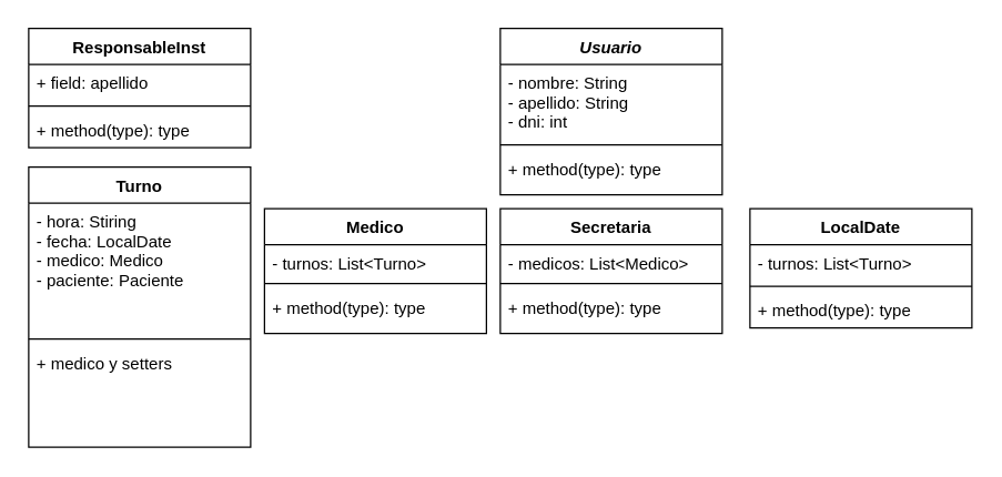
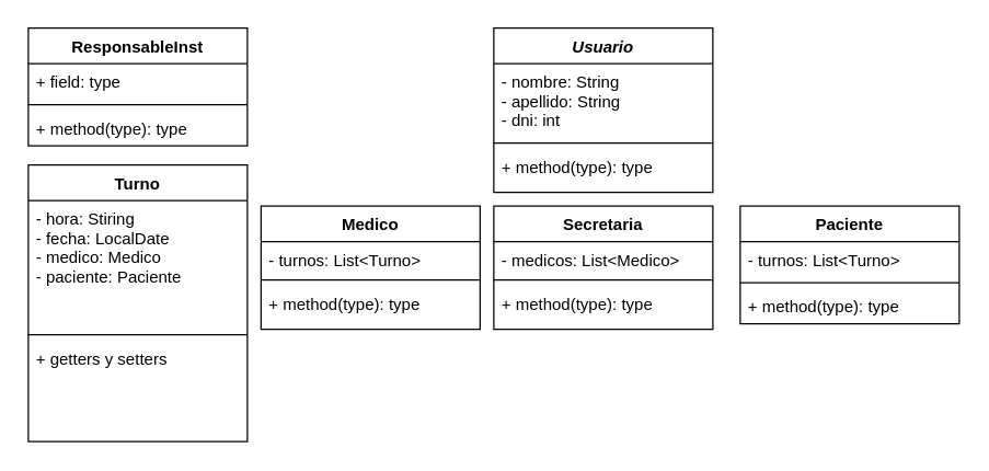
  <mxCell id="0" />
  <mxCell id="1" parent="0" />
  <mxCell id="2" value="ResponsableInst" style="swimlane;fontStyle=1;align=center;verticalAlign=top;childLayout=stackLayout;horizontal=1;startSize=26;horizontalStack=0;resizeParent=1;resizeParentMax=0;resizeLast=0;collapsible=1;marginBottom=0;" parent="1" vertex="1"><mxGeometry x="20" y="20" width="160" height="86" as="geometry" /></mxCell>
- <mxCell id="3" value="+ field: apellido" style="text;strokeColor=none;fillColor=none;align=left;verticalAlign=top;spacingLeft=4;spacingRight=4;overflow=hidden;rotatable=0;points=[[0,0.5],[1,0.5]];portConstraint=eastwest;" parent="2" vertex="1"><mxGeometry y="26" width="160" height="26" as="geometry" /></mxCell>
+ <mxCell id="3" value="+ field: type" style="text;strokeColor=none;fillColor=none;align=left;verticalAlign=top;spacingLeft=4;spacingRight=4;overflow=hidden;rotatable=0;points=[[0,0.5],[1,0.5]];portConstraint=eastwest;" parent="2" vertex="1"><mxGeometry y="26" width="160" height="26" as="geometry" /></mxCell>
  <mxCell id="4" value="" style="line;strokeWidth=1;fillColor=none;align=left;verticalAlign=middle;spacingTop=-1;spacingLeft=3;spacingRight=3;rotatable=0;labelPosition=right;points=[];portConstraint=eastwest;" parent="2" vertex="1"><mxGeometry y="52" width="160" height="8" as="geometry" /></mxCell>
  <mxCell id="5" value="+ method(type): type" style="text;strokeColor=none;fillColor=none;align=left;verticalAlign=top;spacingLeft=4;spacingRight=4;overflow=hidden;rotatable=0;points=[[0,0.5],[1,0.5]];portConstraint=eastwest;" parent="2" vertex="1"><mxGeometry y="60" width="160" height="26" as="geometry" /></mxCell>
  <mxCell id="6" value="Turno" style="swimlane;fontStyle=1;align=center;verticalAlign=top;childLayout=stackLayout;horizontal=1;startSize=26;horizontalStack=0;resizeParent=1;resizeParentMax=0;resizeLast=0;collapsible=1;marginBottom=0;" parent="1" vertex="1"><mxGeometry x="20" y="120" width="160" height="202" as="geometry" /></mxCell>
  <mxCell id="7" value="- hora: Stiring&#10;- fecha: LocalDate&#10;- medico: Medico&#10;- paciente: Paciente" style="text;strokeColor=none;fillColor=none;align=left;verticalAlign=top;spacingLeft=4;spacingRight=4;overflow=hidden;rotatable=0;points=[[0,0.5],[1,0.5]];portConstraint=eastwest;" parent="6" vertex="1"><mxGeometry y="26" width="160" height="94" as="geometry" /></mxCell>
  <mxCell id="8" value="" style="line;strokeWidth=1;fillColor=none;align=left;verticalAlign=middle;spacingTop=-1;spacingLeft=3;spacingRight=3;rotatable=0;labelPosition=right;points=[];portConstraint=eastwest;" parent="6" vertex="1"><mxGeometry y="120" width="160" height="8" as="geometry" /></mxCell>
- <mxCell id="9" value="+ medico y setters" style="text;strokeColor=none;fillColor=none;align=left;verticalAlign=top;spacingLeft=4;spacingRight=4;overflow=hidden;rotatable=0;points=[[0,0.5],[1,0.5]];portConstraint=eastwest;" parent="6" vertex="1"><mxGeometry y="128" width="160" height="74" as="geometry" /></mxCell>
+ <mxCell id="9" value="+ getters y setters" style="text;strokeColor=none;fillColor=none;align=left;verticalAlign=top;spacingLeft=4;spacingRight=4;overflow=hidden;rotatable=0;points=[[0,0.5],[1,0.5]];portConstraint=eastwest;" parent="6" vertex="1"><mxGeometry y="128" width="160" height="74" as="geometry" /></mxCell>
  <mxCell id="10" value="Medico" style="swimlane;fontStyle=1;align=center;verticalAlign=top;childLayout=stackLayout;horizontal=1;startSize=26;horizontalStack=0;resizeParent=1;resizeParentMax=0;resizeLast=0;collapsible=1;marginBottom=0;" parent="1" vertex="1"><mxGeometry x="190" y="150" width="160" height="90" as="geometry" /></mxCell>
  <mxCell id="11" value="- turnos: List&lt;Turno&gt;" style="text;strokeColor=none;fillColor=none;align=left;verticalAlign=top;spacingLeft=4;spacingRight=4;overflow=hidden;rotatable=0;points=[[0,0.5],[1,0.5]];portConstraint=eastwest;" parent="10" vertex="1"><mxGeometry y="26" width="160" height="24" as="geometry" /></mxCell>
  <mxCell id="12" value="" style="line;strokeWidth=1;fillColor=none;align=left;verticalAlign=middle;spacingTop=-1;spacingLeft=3;spacingRight=3;rotatable=0;labelPosition=right;points=[];portConstraint=eastwest;" parent="10" vertex="1"><mxGeometry y="50" width="160" height="8" as="geometry" /></mxCell>
  <mxCell id="13" value="+ method(type): type" style="text;strokeColor=none;fillColor=none;align=left;verticalAlign=top;spacingLeft=4;spacingRight=4;overflow=hidden;rotatable=0;points=[[0,0.5],[1,0.5]];portConstraint=eastwest;" parent="10" vertex="1"><mxGeometry y="58" width="160" height="32" as="geometry" /></mxCell>
  <mxCell id="14" value="Usuario" style="swimlane;fontStyle=3;align=center;verticalAlign=top;childLayout=stackLayout;horizontal=1;startSize=26;horizontalStack=0;resizeParent=1;resizeParentMax=0;resizeLast=0;collapsible=1;marginBottom=0;" parent="1" vertex="1"><mxGeometry x="360" y="20" width="160" height="120" as="geometry" /></mxCell>
  <mxCell id="15" value="- nombre: String&#10;- apellido: String&#10;- dni: int" style="text;strokeColor=none;fillColor=none;align=left;verticalAlign=top;spacingLeft=4;spacingRight=4;overflow=hidden;rotatable=0;points=[[0,0.5],[1,0.5]];portConstraint=eastwest;" parent="14" vertex="1"><mxGeometry y="26" width="160" height="54" as="geometry" /></mxCell>
  <mxCell id="16" value="" style="line;strokeWidth=1;fillColor=none;align=left;verticalAlign=middle;spacingTop=-1;spacingLeft=3;spacingRight=3;rotatable=0;labelPosition=right;points=[];portConstraint=eastwest;" parent="14" vertex="1"><mxGeometry y="80" width="160" height="8" as="geometry" /></mxCell>
  <mxCell id="17" value="+ method(type): type" style="text;strokeColor=none;fillColor=none;align=left;verticalAlign=top;spacingLeft=4;spacingRight=4;overflow=hidden;rotatable=0;points=[[0,0.5],[1,0.5]];portConstraint=eastwest;" parent="14" vertex="1"><mxGeometry y="88" width="160" height="32" as="geometry" /></mxCell>
  <mxCell id="18" style="edgeStyle=orthogonalEdgeStyle;rounded=0;orthogonalLoop=1;jettySize=auto;html=1;exitX=1;exitY=0.5;exitDx=0;exitDy=0;" parent="14" source="17" target="17" edge="1"><mxGeometry relative="1" as="geometry" /></mxCell>
  <mxCell id="19" value="Secretaria" style="swimlane;fontStyle=1;align=center;verticalAlign=top;childLayout=stackLayout;horizontal=1;startSize=26;horizontalStack=0;resizeParent=1;resizeParentMax=0;resizeLast=0;collapsible=1;marginBottom=0;" parent="1" vertex="1"><mxGeometry x="360" y="150" width="160" height="90" as="geometry" /></mxCell>
  <mxCell id="20" value="- medicos: List&lt;Medico&gt;" style="text;strokeColor=none;fillColor=none;align=left;verticalAlign=top;spacingLeft=4;spacingRight=4;overflow=hidden;rotatable=0;points=[[0,0.5],[1,0.5]];portConstraint=eastwest;" parent="19" vertex="1"><mxGeometry y="26" width="160" height="24" as="geometry" /></mxCell>
  <mxCell id="21" value="" style="line;strokeWidth=1;fillColor=none;align=left;verticalAlign=middle;spacingTop=-1;spacingLeft=3;spacingRight=3;rotatable=0;labelPosition=right;points=[];portConstraint=eastwest;" parent="19" vertex="1"><mxGeometry y="50" width="160" height="8" as="geometry" /></mxCell>
  <mxCell id="22" value="+ method(type): type" style="text;strokeColor=none;fillColor=none;align=left;verticalAlign=top;spacingLeft=4;spacingRight=4;overflow=hidden;rotatable=0;points=[[0,0.5],[1,0.5]];portConstraint=eastwest;" parent="19" vertex="1"><mxGeometry y="58" width="160" height="32" as="geometry" /></mxCell>
- <mxCell id="23" value="LocalDate" style="swimlane;fontStyle=1;align=center;verticalAlign=top;childLayout=stackLayout;horizontal=1;startSize=26;horizontalStack=0;resizeParent=1;resizeParentMax=0;resizeLast=0;collapsible=1;marginBottom=0;" parent="1" vertex="1"><mxGeometry x="540" y="150" width="160" height="86" as="geometry" /></mxCell>
+ <mxCell id="23" value="Paciente" style="swimlane;fontStyle=1;align=center;verticalAlign=top;childLayout=stackLayout;horizontal=1;startSize=26;horizontalStack=0;resizeParent=1;resizeParentMax=0;resizeLast=0;collapsible=1;marginBottom=0;" parent="1" vertex="1"><mxGeometry x="540" y="150" width="160" height="86" as="geometry" /></mxCell>
  <mxCell id="24" value="- turnos: List&lt;Turno&gt;" style="text;strokeColor=none;fillColor=none;align=left;verticalAlign=top;spacingLeft=4;spacingRight=4;overflow=hidden;rotatable=0;points=[[0,0.5],[1,0.5]];portConstraint=eastwest;" parent="23" vertex="1"><mxGeometry y="26" width="160" height="26" as="geometry" /></mxCell>
  <mxCell id="25" value="" style="line;strokeWidth=1;fillColor=none;align=left;verticalAlign=middle;spacingTop=-1;spacingLeft=3;spacingRight=3;rotatable=0;labelPosition=right;points=[];portConstraint=eastwest;" parent="23" vertex="1"><mxGeometry y="52" width="160" height="8" as="geometry" /></mxCell>
  <mxCell id="26" value="+ method(type): type" style="text;strokeColor=none;fillColor=none;align=left;verticalAlign=top;spacingLeft=4;spacingRight=4;overflow=hidden;rotatable=0;points=[[0,0.5],[1,0.5]];portConstraint=eastwest;" parent="23" vertex="1"><mxGeometry y="60" width="160" height="26" as="geometry" /></mxCell>
